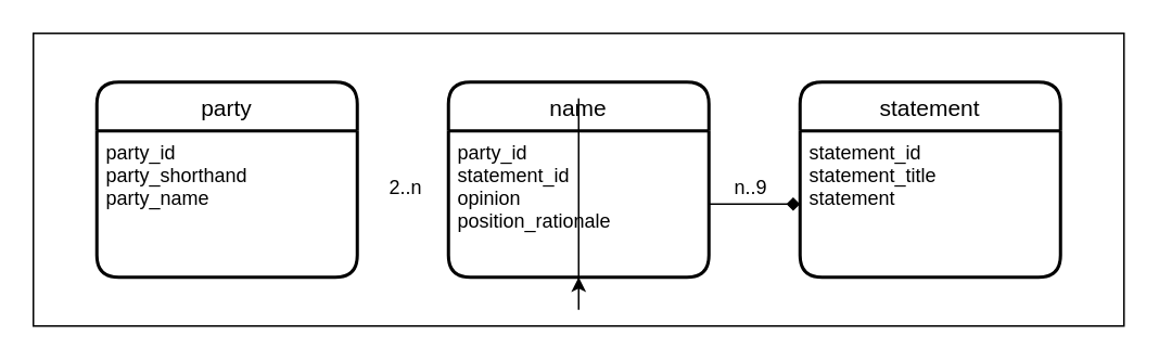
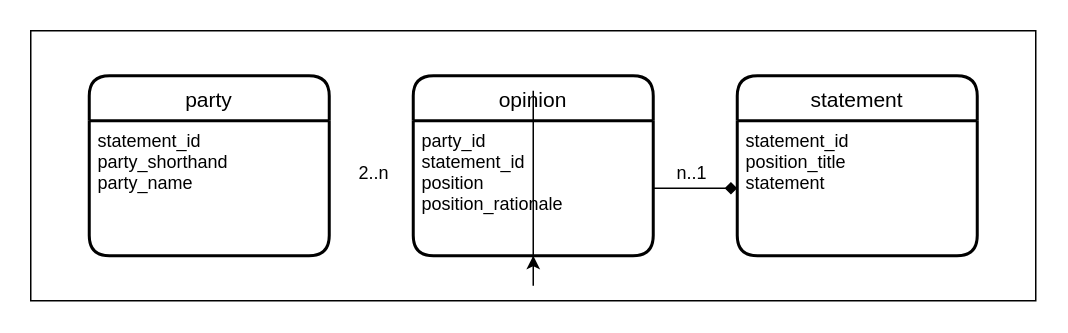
  <mxCell id="0" />
  <mxCell id="1" parent="0" />
  <mxCell id="2" value="" style="group" vertex="1" connectable="0" parent="1"><mxGeometry x="59" y="50" width="631" height="150" as="geometry" /></mxCell>
  <mxCell id="3" value="" style="rounded=0;whiteSpace=wrap;html=1;" vertex="1" parent="2"><mxGeometry x="-39" y="-30" width="670" height="180" as="geometry" /></mxCell>
  <mxCell id="4" value="party" style="swimlane;childLayout=stackLayout;horizontal=1;startSize=30;horizontalStack=0;rounded=1;fontSize=14;fontStyle=0;strokeWidth=2;resizeParent=0;resizeLast=1;shadow=0;dashed=0;align=center;container=0;" parent="2" vertex="1"><mxGeometry width="160" height="120" as="geometry" /></mxCell>
  <mxCell id="5" value="statement" style="swimlane;childLayout=stackLayout;horizontal=1;startSize=30;horizontalStack=0;rounded=1;fontSize=14;fontStyle=0;strokeWidth=2;resizeParent=0;resizeLast=1;shadow=0;dashed=0;align=center;container=0;" parent="2" vertex="1"><mxGeometry x="432" width="160" height="120" as="geometry" /></mxCell>
- <mxCell id="6" value="name" style="swimlane;childLayout=stackLayout;horizontal=1;startSize=30;horizontalStack=0;rounded=1;fontSize=14;fontStyle=0;strokeWidth=2;resizeParent=0;resizeLast=1;shadow=0;dashed=0;align=center;container=0;" parent="2" vertex="1"><mxGeometry x="216" width="160" height="120" as="geometry" /></mxCell>
+ <mxCell id="6" value="opinion" style="swimlane;childLayout=stackLayout;horizontal=1;startSize=30;horizontalStack=0;rounded=1;fontSize=14;fontStyle=0;strokeWidth=2;resizeParent=0;resizeLast=1;shadow=0;dashed=0;align=center;container=0;" parent="2" vertex="1"><mxGeometry x="216" width="160" height="120" as="geometry" /></mxCell>
  <mxCell id="7" value="2..n" style="text;html=1;strokeColor=none;fillColor=none;align=center;verticalAlign=middle;whiteSpace=wrap;rounded=0;container=0;" vertex="1" parent="2"><mxGeometry x="160" y="50" width="60" height="30" as="geometry" /></mxCell>
- <mxCell id="8" value="n..9" style="text;html=1;strokeColor=none;fillColor=none;align=center;verticalAlign=middle;whiteSpace=wrap;rounded=0;container=0;" vertex="1" parent="2"><mxGeometry x="372" y="50" width="60" height="30" as="geometry" /></mxCell>
- <mxCell id="9" value="party_id&#10;party_shorthand&#10;party_name" style="align=left;strokeColor=none;fillColor=none;spacingLeft=4;fontSize=12;verticalAlign=top;resizable=0;rotatable=0;part=1;container=0;" parent="2" vertex="1"><mxGeometry y="30" width="160" height="90" as="geometry" /></mxCell>
- <mxCell id="10" value="statement_id&#10;statement_title&#10;statement" style="align=left;strokeColor=none;fillColor=none;spacingLeft=4;fontSize=12;verticalAlign=top;resizable=0;rotatable=0;part=1;container=0;" parent="2" vertex="1"><mxGeometry x="432" y="30" width="160" height="90" as="geometry" /></mxCell>
- <mxCell id="11" value="party_id&#10;statement_id&#10;opinion&#10;position_rationale" style="align=left;strokeColor=none;fillColor=none;spacingLeft=4;fontSize=12;verticalAlign=top;resizable=0;rotatable=0;part=1;container=0;" parent="2" vertex="1"><mxGeometry x="216" y="30" width="160" height="90" as="geometry" /></mxCell>
+ <mxCell id="8" value="n..1" style="text;html=1;strokeColor=none;fillColor=none;align=center;verticalAlign=middle;whiteSpace=wrap;rounded=0;container=0;" vertex="1" parent="2"><mxGeometry x="372" y="50" width="60" height="30" as="geometry" /></mxCell>
+ <mxCell id="9" value="statement_id&#10;party_shorthand&#10;party_name" style="align=left;strokeColor=none;fillColor=none;spacingLeft=4;fontSize=12;verticalAlign=top;resizable=0;rotatable=0;part=1;container=0;" parent="2" vertex="1"><mxGeometry y="30" width="160" height="90" as="geometry" /></mxCell>
+ <mxCell id="10" value="statement_id&#10;position_title&#10;statement" style="align=left;strokeColor=none;fillColor=none;spacingLeft=4;fontSize=12;verticalAlign=top;resizable=0;rotatable=0;part=1;container=0;" parent="2" vertex="1"><mxGeometry x="432" y="30" width="160" height="90" as="geometry" /></mxCell>
+ <mxCell id="11" value="party_id&#10;statement_id&#10;position&#10;position_rationale" style="align=left;strokeColor=none;fillColor=none;spacingLeft=4;fontSize=12;verticalAlign=top;resizable=0;rotatable=0;part=1;container=0;" parent="2" vertex="1"><mxGeometry x="216" y="30" width="160" height="90" as="geometry" /></mxCell>
  <mxCell id="12" style="edgeStyle=orthogonalEdgeStyle;rounded=0;orthogonalLoop=1;jettySize=auto;html=1;" parent="2" source="11" target="6" edge="1"><mxGeometry relative="1" as="geometry" /></mxCell>
  <mxCell id="13" style="edgeStyle=orthogonalEdgeStyle;rounded=0;orthogonalLoop=1;jettySize=auto;html=1;entryX=0;entryY=0.5;entryDx=0;entryDy=0;endArrow=diamond;" parent="2" source="11" target="10" edge="1"><mxGeometry relative="1" as="geometry" /></mxCell>
